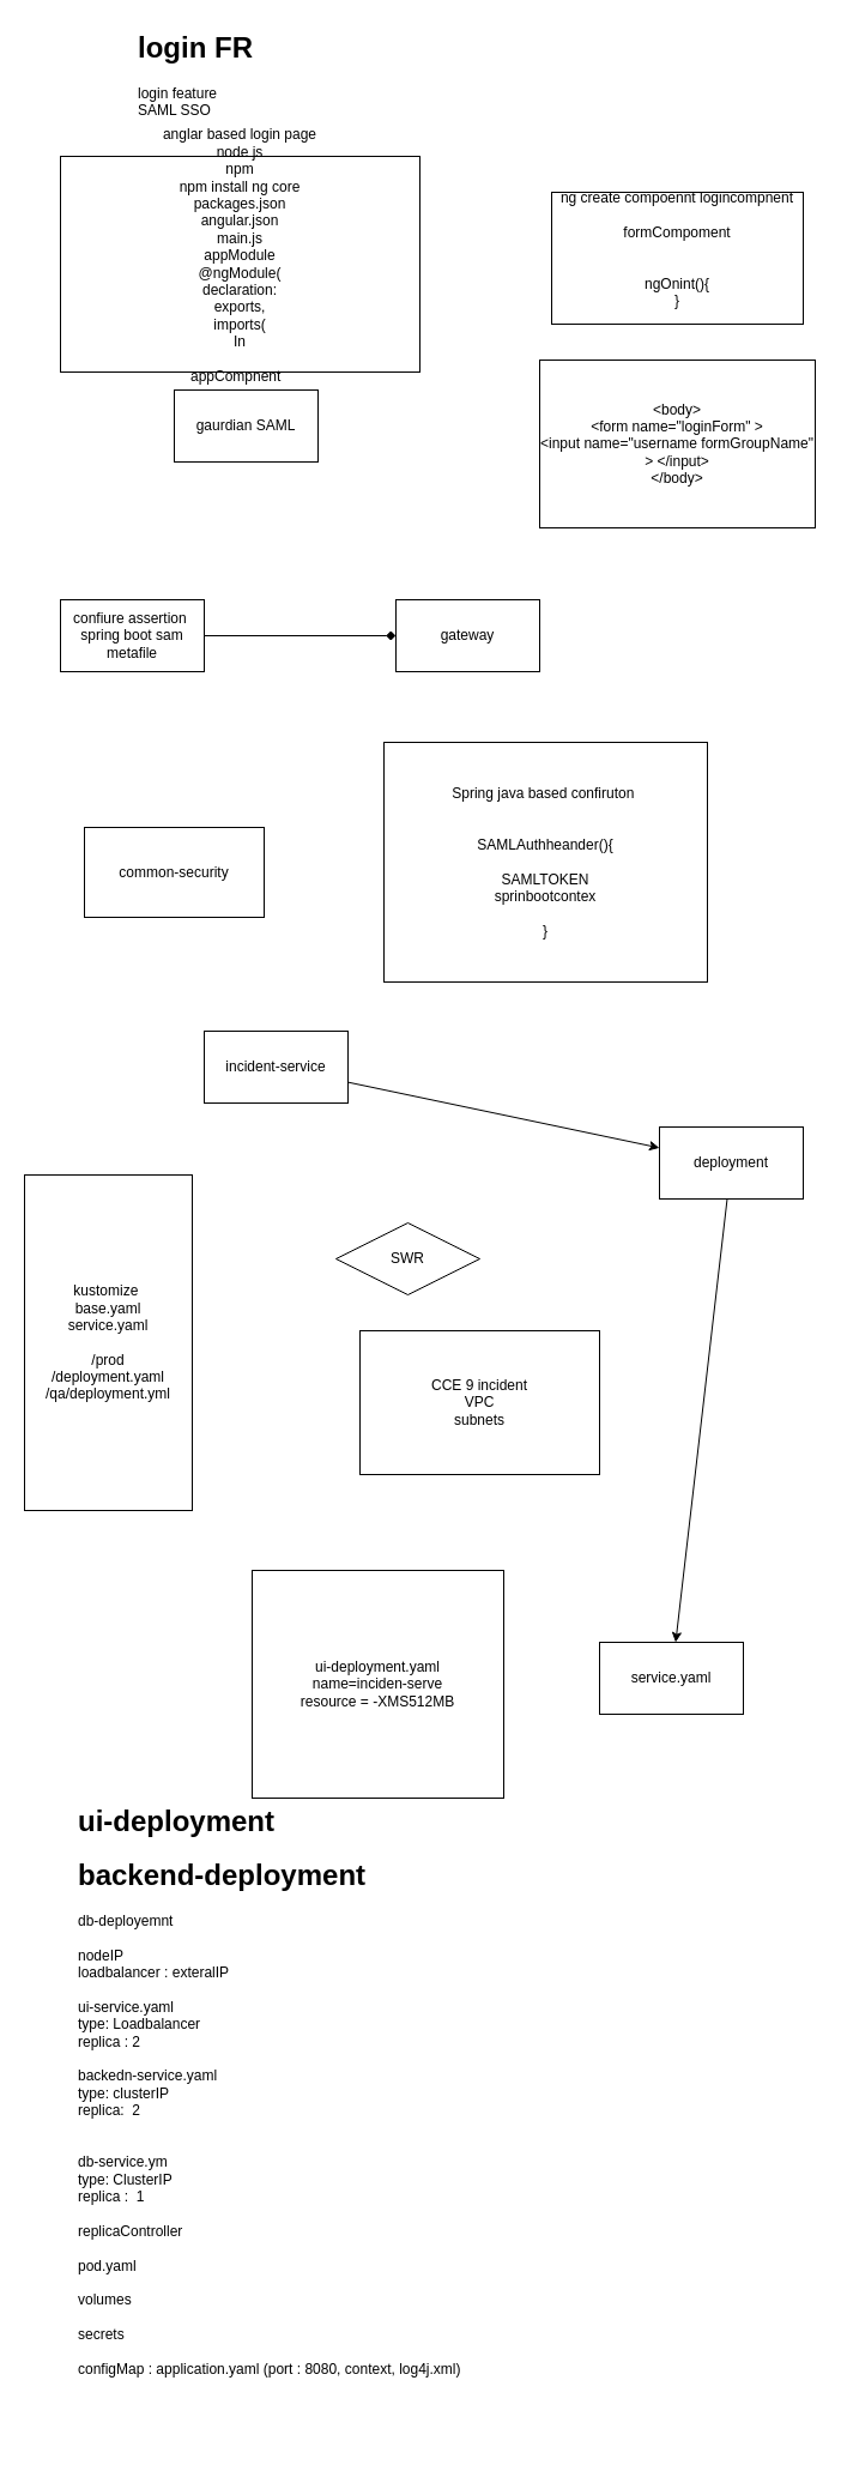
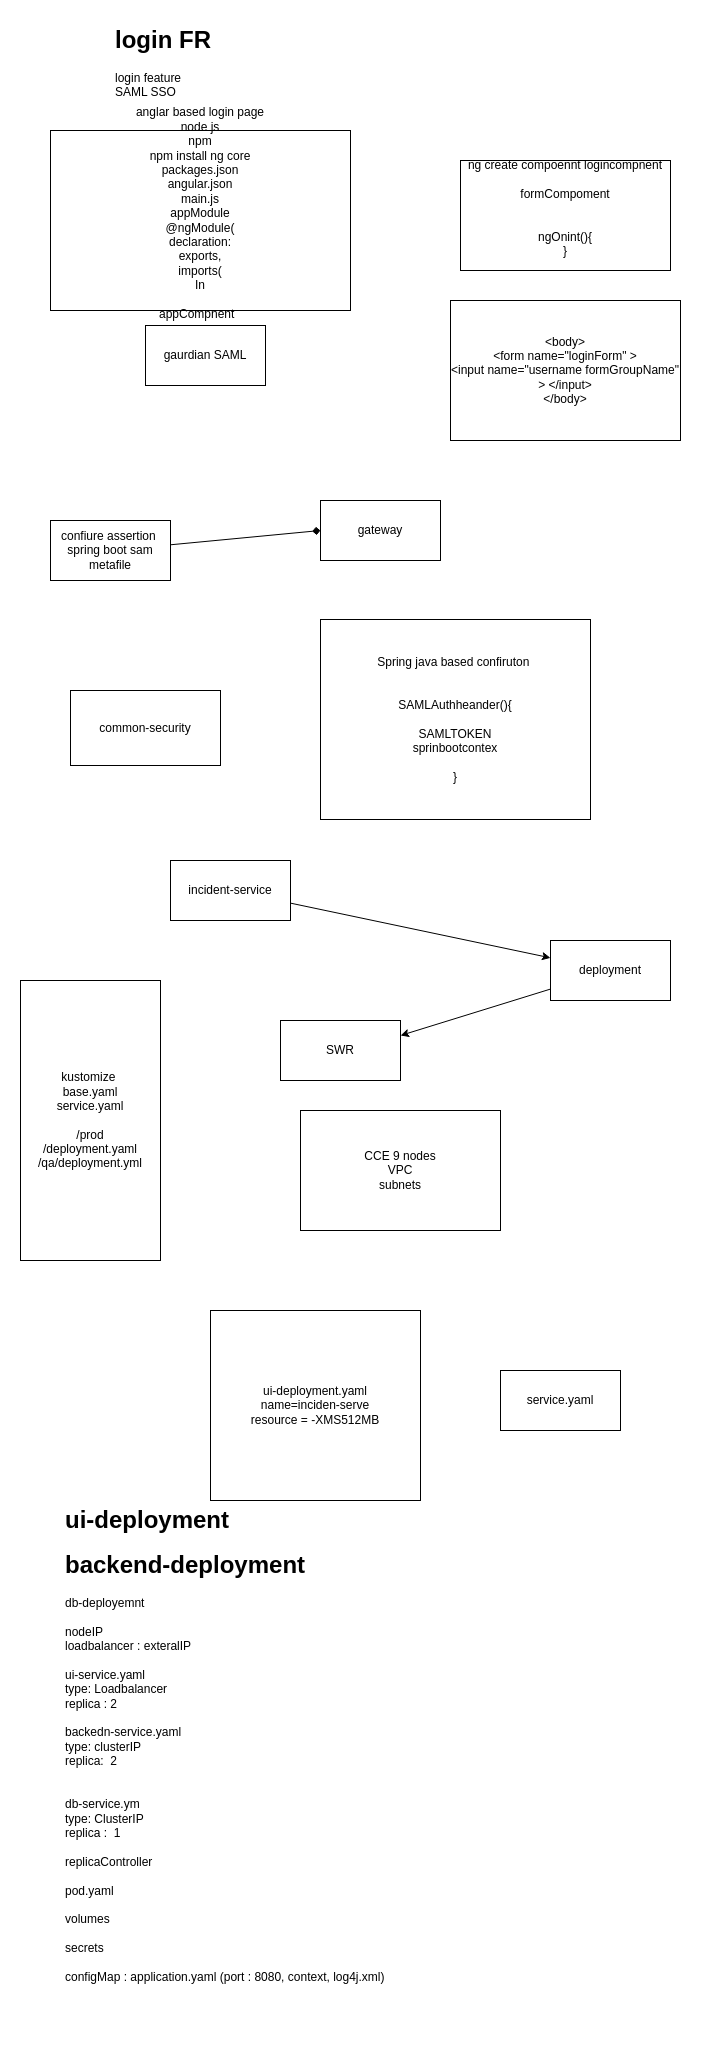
  <mxCell id="0" />
  <mxCell id="1" parent="0" />
  <mxCell id="2" value="anglar based login page&lt;br&gt;node js&lt;br&gt;npm&lt;br&gt;npm install ng core&lt;br&gt;packages.json&lt;br&gt;angular.json&lt;br&gt;main.js&lt;br&gt;appModule&lt;br&gt;@ngModule(&lt;br&gt;declaration:&lt;br&gt;exports,&lt;br&gt;imports(&lt;br&gt;In&lt;br&gt;&lt;br&gt;appCompnent&amp;nbsp;&amp;nbsp;&lt;br&gt;&lt;br&gt;" style="rounded=0;whiteSpace=wrap;html=1;" vertex="1" parent="1"><mxGeometry x="50" y="130" width="300" height="180" as="geometry" /></mxCell>
  <mxCell id="3" value="&lt;h1&gt;login FR&lt;/h1&gt;&lt;div&gt;login feature&amp;nbsp;&lt;/div&gt;&lt;div&gt;SAML SSO&lt;/div&gt;" style="text;html=1;strokeColor=none;fillColor=none;spacing=5;spacingTop=-20;whiteSpace=wrap;overflow=hidden;rounded=0;" vertex="1" parent="1"><mxGeometry x="110" y="20" width="190" height="120" as="geometry" /></mxCell>
  <mxCell id="4" value="ng create compoennt logincompnent&lt;br&gt;&lt;br&gt;formCompoment&lt;br&gt;&lt;br&gt;&lt;br&gt;ngOnint(){&lt;br&gt;}&lt;br&gt;&lt;br&gt;" style="rounded=0;whiteSpace=wrap;html=1;" vertex="1" parent="1"><mxGeometry x="460" y="160" width="210" height="110" as="geometry" /></mxCell>
  <mxCell id="5" value="&amp;lt;body&amp;gt;&lt;br&gt;&amp;lt;form name=&quot;loginForm&quot; &amp;gt;&lt;br&gt;&amp;lt;input name=&quot;username formGroupName&quot; &amp;gt; &amp;lt;/input&amp;gt;&lt;br&gt;&amp;lt;/body&amp;gt;" style="rounded=0;whiteSpace=wrap;html=1;" vertex="1" parent="1"><mxGeometry x="450" y="300" width="230" height="140" as="geometry" /></mxCell>
  <mxCell id="6" style="edgeStyle=none;html=1;entryX=0;entryY=0.5;entryDx=0;entryDy=0;endArrow=diamond;" edge="1" parent="1" source="7" target="9"><mxGeometry relative="1" as="geometry" /></mxCell>
- <mxCell id="7" value="confiure assertion&amp;nbsp;&lt;br&gt;spring boot sam metafile" style="rounded=0;whiteSpace=wrap;html=1;" vertex="1" parent="1"><mxGeometry x="50" y="500" width="120" height="60" as="geometry" /></mxCell>
+ <mxCell id="7" value="confiure assertion&amp;nbsp;&lt;br&gt;spring boot sam metafile" style="rounded=0;whiteSpace=wrap;html=1;" vertex="1" parent="1"><mxGeometry x="50" y="520" width="120" height="60" as="geometry" /></mxCell>
  <mxCell id="8" value="gaurdian SAML" style="rounded=0;whiteSpace=wrap;html=1;" vertex="1" parent="1"><mxGeometry x="145" y="325" width="120" height="60" as="geometry" /></mxCell>
- <mxCell id="9" value="gateway" style="rounded=0;whiteSpace=wrap;html=1;" vertex="1" parent="1"><mxGeometry x="330" y="500" width="120" height="60" as="geometry" /></mxCell>
+ <mxCell id="9" value="gateway" style="rounded=0;whiteSpace=wrap;html=1;" vertex="1" parent="1"><mxGeometry x="320" y="500" width="120" height="60" as="geometry" /></mxCell>
  <mxCell id="10" value="Spring java based confiruton&amp;nbsp;&lt;br&gt;&lt;br&gt;&lt;br&gt;SAMLAuthheander(){&lt;br&gt;&lt;br&gt;SAMLTOKEN&lt;br&gt;sprinbootcontex&lt;br&gt;&lt;br&gt;}" style="rounded=0;whiteSpace=wrap;html=1;" vertex="1" parent="1"><mxGeometry x="320" y="619" width="270" height="200" as="geometry" /></mxCell>
  <mxCell id="11" value="common-security&lt;br&gt;" style="rounded=0;whiteSpace=wrap;html=1;" vertex="1" parent="1"><mxGeometry x="70" y="690" width="150" height="75" as="geometry" /></mxCell>
  <mxCell id="12" style="edgeStyle=none;html=1;" edge="1" parent="1" source="13" target="16"><mxGeometry relative="1" as="geometry" /></mxCell>
  <mxCell id="13" value="incident-service" style="rounded=0;whiteSpace=wrap;html=1;" vertex="1" parent="1"><mxGeometry x="170" y="860" width="120" height="60" as="geometry" /></mxCell>
- <mxCell id="14" value="SWR" style="rhombus;whiteSpace=wrap;html=1;" vertex="1" parent="1"><mxGeometry x="280" y="1020" width="120" height="60" as="geometry" /></mxCell>
- <mxCell id="15" style="edgeStyle=none;html=1;" edge="1" parent="1" source="16" target="20"><mxGeometry relative="1" as="geometry" /></mxCell>
+ <mxCell id="14" value="SWR" style="rounded=0;whiteSpace=wrap;html=1;" vertex="1" parent="1"><mxGeometry x="280" y="1020" width="120" height="60" as="geometry" /></mxCell>
+ <mxCell id="15" style="edgeStyle=none;html=1;entryX=1;entryY=0.25;entryDx=0;entryDy=0;" edge="1" parent="1" source="16" target="14"><mxGeometry relative="1" as="geometry" /></mxCell>
  <mxCell id="16" value="deployment" style="rounded=0;whiteSpace=wrap;html=1;" vertex="1" parent="1"><mxGeometry x="550" y="940" width="120" height="60" as="geometry" /></mxCell>
  <mxCell id="17" value="kustomize&amp;nbsp;&lt;br&gt;base.yaml&lt;br&gt;service.yaml&lt;br&gt;&lt;br&gt;/prod&lt;br&gt;/deployment.yaml&lt;br&gt;/qa/deployment.yml&lt;br&gt;" style="rounded=0;whiteSpace=wrap;html=1;" vertex="1" parent="1"><mxGeometry x="20" y="980" width="140" height="280" as="geometry" /></mxCell>
- <mxCell id="18" value="CCE 9 incident&lt;br&gt;VPC&lt;br&gt;subnets&lt;br&gt;" style="rounded=0;whiteSpace=wrap;html=1;" vertex="1" parent="1"><mxGeometry x="300" y="1110" width="200" height="120" as="geometry" /></mxCell>
+ <mxCell id="18" value="CCE 9 nodes&lt;br&gt;VPC&lt;br&gt;subnets&lt;br&gt;" style="rounded=0;whiteSpace=wrap;html=1;" vertex="1" parent="1"><mxGeometry x="300" y="1110" width="200" height="120" as="geometry" /></mxCell>
  <mxCell id="19" value="ui-deployment.yaml&lt;br&gt;name=inciden-serve&lt;br&gt;resource = -XMS512MB" style="rounded=0;whiteSpace=wrap;html=1;" vertex="1" parent="1"><mxGeometry x="210" y="1310" width="210" height="190" as="geometry" /></mxCell>
  <mxCell id="20" value="service.yaml" style="rounded=0;whiteSpace=wrap;html=1;" vertex="1" parent="1"><mxGeometry x="500" y="1370" width="120" height="60" as="geometry" /></mxCell>
  <mxCell id="21" value="&lt;h1&gt;ui-deployment&lt;/h1&gt;&lt;h1&gt;backend-deployment&lt;/h1&gt;&lt;div&gt;db-deployemnt&lt;/div&gt;&lt;div&gt;&lt;br&gt;&lt;/div&gt;&lt;div&gt;nodeIP&lt;/div&gt;&lt;div&gt;loadbalancer : exteralIP&lt;/div&gt;&lt;div&gt;&lt;br&gt;&lt;/div&gt;&lt;div&gt;ui-service.yaml&lt;/div&gt;&lt;div&gt;type: Loadbalancer&lt;/div&gt;&lt;div&gt;replica : 2&lt;/div&gt;&lt;div&gt;&lt;span style=&quot;background-color: initial;&quot;&gt;&amp;nbsp;&lt;/span&gt;&lt;br&gt;&lt;/div&gt;&lt;div&gt;backedn-service.yaml&lt;/div&gt;&lt;div&gt;type:&amp;nbsp;&lt;span style=&quot;background-color: initial;&quot;&gt;clusterIP&lt;/span&gt;&lt;/div&gt;&lt;div&gt;replica:&amp;nbsp; 2&lt;/div&gt;&lt;div&gt;&lt;br&gt;&lt;/div&gt;&lt;div&gt;&lt;br&gt;&lt;/div&gt;&lt;div&gt;db-service.ym&lt;/div&gt;&lt;div&gt;type: ClusterIP&lt;/div&gt;&lt;div&gt;replica :&amp;nbsp; 1&lt;/div&gt;&lt;div&gt;&lt;br&gt;&lt;/div&gt;&lt;div&gt;replicaController&lt;/div&gt;&lt;div&gt;&lt;br&gt;&lt;/div&gt;&lt;div&gt;pod.yaml&lt;/div&gt;&lt;div&gt;&lt;br&gt;&lt;/div&gt;&lt;div&gt;&lt;span style=&quot;background-color: initial;&quot;&gt;volumes&lt;/span&gt;&lt;br&gt;&lt;/div&gt;&lt;div&gt;&lt;br&gt;&lt;/div&gt;&lt;div&gt;secrets&lt;/div&gt;&lt;div&gt;&lt;br&gt;&lt;/div&gt;&lt;div&gt;configMap : application.yaml (port : 8080, context, log4j.xml)&lt;/div&gt;&lt;div&gt;&lt;br&gt;&lt;/div&gt;&lt;div&gt;&lt;br&gt;&lt;/div&gt;&lt;div&gt;&lt;br&gt;&lt;/div&gt;&lt;div&gt;&lt;br&gt;&lt;/div&gt;&lt;div&gt;&lt;br&gt;&lt;/div&gt;&lt;div&gt;&lt;br&gt;&lt;/div&gt;&lt;div&gt;&lt;br&gt;&lt;/div&gt;&lt;div&gt;&lt;br&gt;&lt;/div&gt;" style="text;html=1;strokeColor=none;fillColor=none;spacing=5;spacingTop=-20;whiteSpace=wrap;overflow=hidden;rounded=0;" vertex="1" parent="1"><mxGeometry x="60" y="1500" width="500" height="540" as="geometry" /></mxCell>
